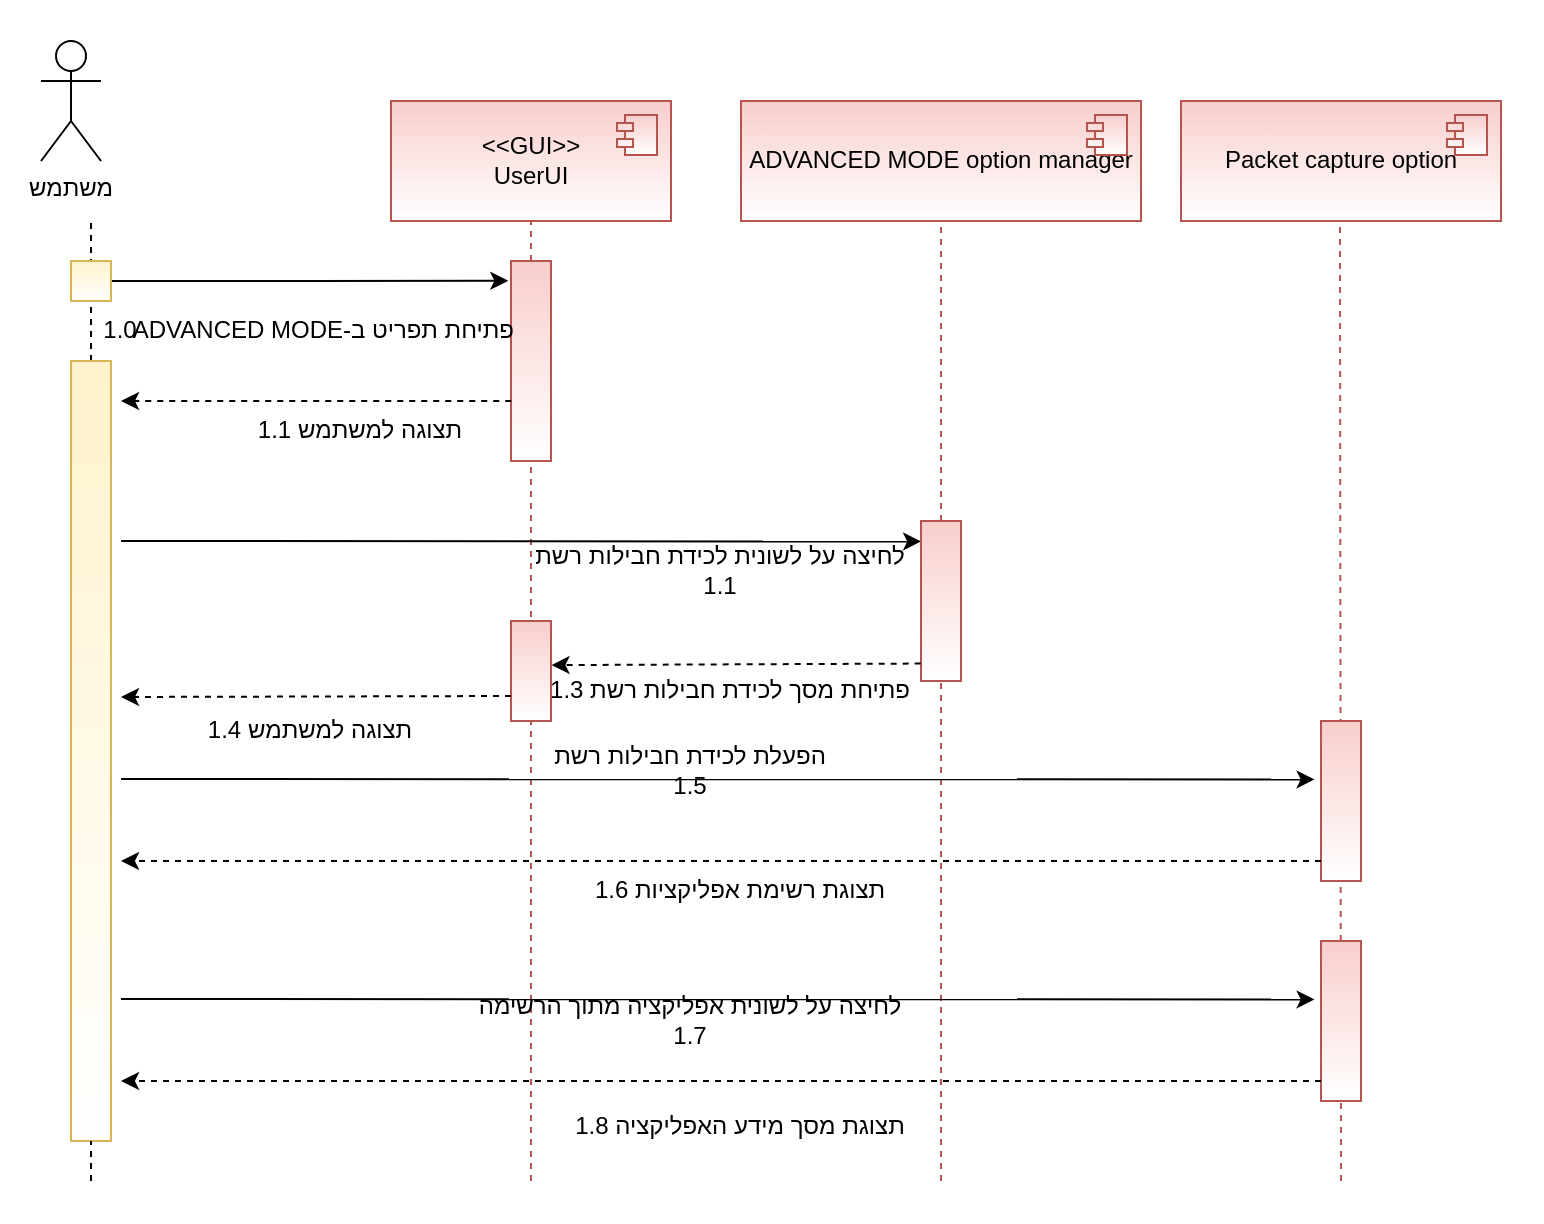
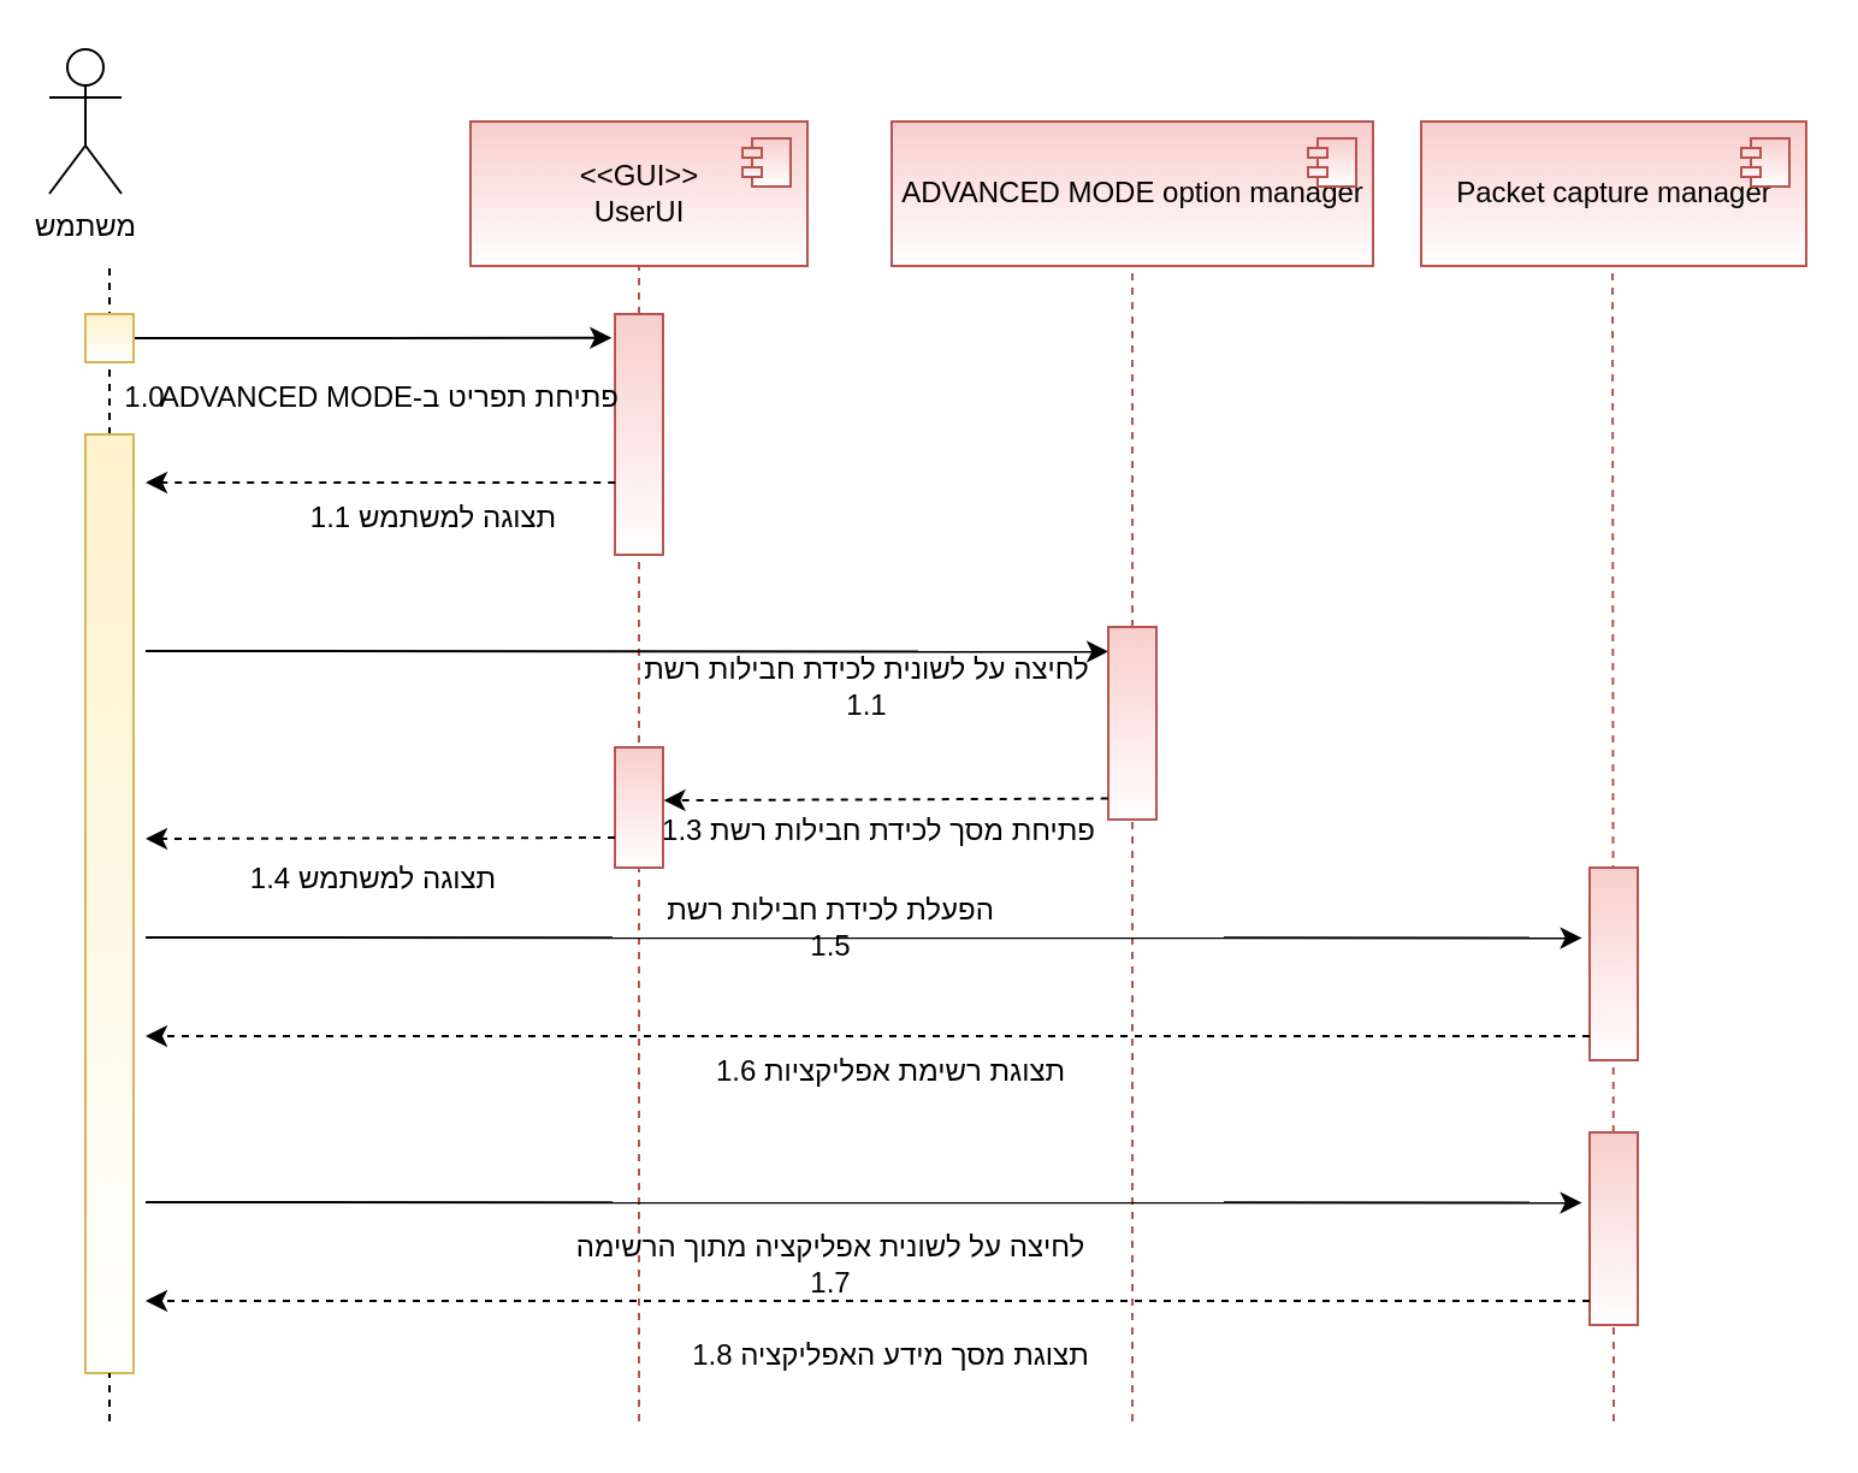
  <mxCell id="0" />
  <mxCell id="1" parent="0" />
  <mxCell id="2" value="משתמש" style="shape=umlActor;verticalLabelPosition=bottom;verticalAlign=top;html=1;outlineConnect=0;gradientColor=#ffffff;" vertex="1" parent="1"><mxGeometry x="20" y="20" width="30" height="60" as="geometry" /></mxCell>
  <mxCell id="3" value="" style="endArrow=none;dashed=1;html=1;rounded=0;startArrow=none;" edge="1" parent="1" source="11"><mxGeometry width="50" height="50" relative="1" as="geometry"><mxPoint x="45" y="490" as="sourcePoint" /><mxPoint x="45" y="110" as="targetPoint" /></mxGeometry></mxCell>
  <mxCell id="4" value="" style="endArrow=none;dashed=1;html=1;rounded=0;entryX=0.5;entryY=1;entryDx=0;entryDy=0;fillColor=#f8cecc;strokeColor=#b85450;startArrow=none;" edge="1" parent="1" source="8"><mxGeometry width="50" height="50" relative="1" as="geometry"><mxPoint x="265" y="500" as="sourcePoint" /><mxPoint x="265" y="110" as="targetPoint" /></mxGeometry></mxCell>
  <mxCell id="5" value="" style="endArrow=none;dashed=1;html=1;rounded=0;entryX=0.5;entryY=1;entryDx=0;entryDy=0;fillColor=#f8cecc;strokeColor=#b85450;startArrow=none;" edge="1" parent="1" source="19"><mxGeometry width="50" height="50" relative="1" as="geometry"><mxPoint x="465" y="510" as="sourcePoint" /><mxPoint x="470" y="110" as="targetPoint" /></mxGeometry></mxCell>
  <mxCell id="6" style="edgeStyle=orthogonalEdgeStyle;rounded=0;orthogonalLoop=1;jettySize=auto;html=1;entryX=-0.067;entryY=0.099;entryDx=0;entryDy=0;entryPerimeter=0;" edge="1" parent="1" source="7" target="8"><mxGeometry relative="1" as="geometry"><mxPoint x="190" y="144" as="targetPoint" /></mxGeometry></mxCell>
  <mxCell id="7" value="" style="rounded=0;whiteSpace=wrap;html=1;fillColor=#fff2cc;strokeColor=#d6b656;gradientColor=#ffffff;" vertex="1" parent="1"><mxGeometry x="35" y="130" width="20" height="20" as="geometry" /></mxCell>
  <mxCell id="8" value="" style="rounded=0;whiteSpace=wrap;html=1;fillColor=#f8cecc;strokeColor=#b85450;gradientColor=#ffffff;" vertex="1" parent="1"><mxGeometry x="255" y="130" width="20" height="100" as="geometry" /></mxCell>
  <mxCell id="9" value="" style="endArrow=none;dashed=1;html=1;rounded=0;entryX=0.5;entryY=1;entryDx=0;entryDy=0;fillColor=#f8cecc;strokeColor=#b85450;" edge="1" parent="1" target="8"><mxGeometry width="50" height="50" relative="1" as="geometry"><mxPoint x="265" y="590" as="sourcePoint" /><mxPoint x="265" y="110" as="targetPoint" /></mxGeometry></mxCell>
  <mxCell id="10" value="פתיחת תפריט ב-ADVANCED MODE&amp;nbsp;" style="text;html=1;strokeColor=none;fillColor=none;align=center;verticalAlign=middle;whiteSpace=wrap;rounded=0;textDirection=rtl;" vertex="1" parent="1"><mxGeometry x="60" y="150" width="200" height="30" as="geometry" /></mxCell>
  <mxCell id="11" value="" style="rounded=0;whiteSpace=wrap;html=1;fillColor=#fff2cc;strokeColor=#d6b656;gradientColor=#ffffff;" vertex="1" parent="1"><mxGeometry x="35" y="180" width="20" height="390" as="geometry" /></mxCell>
  <mxCell id="12" value="" style="endArrow=none;dashed=1;html=1;rounded=0;" edge="1" parent="1" target="11"><mxGeometry width="50" height="50" relative="1" as="geometry"><mxPoint x="45" y="590" as="sourcePoint" /><mxPoint x="45" y="110" as="targetPoint" /></mxGeometry></mxCell>
  <mxCell id="13" value="" style="endArrow=classic;html=1;rounded=0;exitX=0.006;exitY=0.7;exitDx=0;exitDy=0;exitPerimeter=0;dashed=1;" edge="1" parent="1" source="8"><mxGeometry width="50" height="50" relative="1" as="geometry"><mxPoint x="240" y="199" as="sourcePoint" /><mxPoint x="60" y="200" as="targetPoint" /></mxGeometry></mxCell>
  <mxCell id="14" value="תצוגה למשתמש 1.1" style="text;html=1;strokeColor=none;fillColor=none;align=center;verticalAlign=middle;whiteSpace=wrap;rounded=0;textDirection=rtl;" vertex="1" parent="1"><mxGeometry x="125" y="200" width="110" height="30" as="geometry" /></mxCell>
  <mxCell id="15" value="" style="endArrow=classic;html=1;rounded=0;entryX=0.004;entryY=0.128;entryDx=0;entryDy=0;entryPerimeter=0;" edge="1" parent="1" target="19"><mxGeometry width="50" height="50" relative="1" as="geometry"><mxPoint x="60" y="270" as="sourcePoint" /><mxPoint x="455" y="273" as="targetPoint" /></mxGeometry></mxCell>
  <mxCell id="16" value="לחיצה על לשונית לכידת חבילות רשת 1.1" style="text;html=1;strokeColor=none;fillColor=none;align=center;verticalAlign=middle;whiteSpace=wrap;rounded=0;textDirection=rtl;" vertex="1" parent="1"><mxGeometry x="260" y="270" width="200" height="30" as="geometry" /></mxCell>
  <mxCell id="17" value="&lt;span&gt;&amp;lt;&amp;lt;GUI&amp;gt;&amp;gt;&lt;/span&gt;&lt;br&gt;&lt;span&gt;UserUI&lt;/span&gt;" style="html=1;dropTarget=0;fillColor=#f8cecc;strokeColor=#b85450;gradientColor=#ffffff;" vertex="1" parent="1"><mxGeometry x="195" y="50" width="140" height="60" as="geometry" /></mxCell>
  <mxCell id="18" value="" style="shape=module;jettyWidth=8;jettyHeight=4;fillColor=#f8cecc;strokeColor=#b85450;gradientColor=#ffffff;" vertex="1" parent="17"><mxGeometry x="1" width="20" height="20" relative="1" as="geometry"><mxPoint x="-27" y="7" as="offset" /></mxGeometry></mxCell>
  <mxCell id="19" value="" style="rounded=0;whiteSpace=wrap;html=1;fillColor=#f8cecc;strokeColor=#b85450;gradientColor=#ffffff;" vertex="1" parent="1"><mxGeometry x="460" y="260" width="20" height="80" as="geometry" /></mxCell>
  <mxCell id="20" value="" style="endArrow=none;dashed=1;html=1;rounded=0;entryX=0.5;entryY=1;entryDx=0;entryDy=0;fillColor=#f8cecc;strokeColor=#b85450;" edge="1" parent="1" target="19"><mxGeometry width="50" height="50" relative="1" as="geometry"><mxPoint x="470" y="590" as="sourcePoint" /><mxPoint x="465" y="150" as="targetPoint" /></mxGeometry></mxCell>
  <mxCell id="21" value="פתיחת מסך לכידת חבילות רשת 1.3" style="text;html=1;strokeColor=none;fillColor=none;align=center;verticalAlign=middle;whiteSpace=wrap;rounded=0;textDirection=rtl;" vertex="1" parent="1"><mxGeometry x="270" y="330" width="190" height="30" as="geometry" /></mxCell>
  <mxCell id="22" value="" style="rounded=0;whiteSpace=wrap;html=1;fillColor=#f8cecc;strokeColor=#b85450;gradientColor=#ffffff;" vertex="1" parent="1"><mxGeometry x="255" y="310" width="20" height="50" as="geometry" /></mxCell>
  <mxCell id="23" value="תצוגה למשתמש 1.4" style="text;html=1;strokeColor=none;fillColor=none;align=center;verticalAlign=middle;whiteSpace=wrap;rounded=0;textDirection=rtl;" vertex="1" parent="1"><mxGeometry x="100" y="350" width="110" height="30" as="geometry" /></mxCell>
  <mxCell id="24" value="1.0" style="text;html=1;strokeColor=none;fillColor=none;align=center;verticalAlign=middle;whiteSpace=wrap;rounded=0;" vertex="1" parent="1"><mxGeometry x="50" y="150" width="20" height="30" as="geometry" /></mxCell>
  <mxCell id="25" value="" style="endArrow=classic;html=1;rounded=0;exitX=-0.008;exitY=0.891;exitDx=0;exitDy=0;entryX=1.013;entryY=0.441;entryDx=0;entryDy=0;exitPerimeter=0;entryPerimeter=0;dashed=1;" edge="1" parent="1" source="19" target="22"><mxGeometry width="50" height="50" relative="1" as="geometry"><mxPoint x="660" y="372.5" as="sourcePoint" /><mxPoint x="400" y="250" as="targetPoint" /></mxGeometry></mxCell>
  <mxCell id="26" value="" style="endArrow=classic;html=1;rounded=0;exitX=0;exitY=0.75;exitDx=0;exitDy=0;dashed=1;" edge="1" parent="1" source="22"><mxGeometry width="50" height="50" relative="1" as="geometry"><mxPoint x="180" y="310" as="sourcePoint" /><mxPoint x="60" y="348" as="targetPoint" /></mxGeometry></mxCell>
  <mxCell id="27" value="&lt;span&gt;ADVANCED MODE option manager&lt;/span&gt;" style="html=1;dropTarget=0;fillColor=#f8cecc;strokeColor=#b85450;gradientColor=#ffffff;" vertex="1" parent="1"><mxGeometry x="370" y="50" width="200" height="60" as="geometry" /></mxCell>
  <mxCell id="28" value="" style="shape=module;jettyWidth=8;jettyHeight=4;fillColor=#f8cecc;strokeColor=#b85450;gradientColor=#ffffff;" vertex="1" parent="27"><mxGeometry x="1" width="20" height="20" relative="1" as="geometry"><mxPoint x="-27" y="7" as="offset" /></mxGeometry></mxCell>
- <mxCell id="29" value="&lt;span&gt;Packet capture option&lt;/span&gt;" style="html=1;dropTarget=0;fillColor=#f8cecc;strokeColor=#b85450;gradientColor=#ffffff;" vertex="1" parent="1"><mxGeometry x="590" y="50" width="160" height="60" as="geometry" /></mxCell>
+ <mxCell id="29" value="&lt;span&gt;Packet capture manager&lt;/span&gt;" style="html=1;dropTarget=0;fillColor=#f8cecc;strokeColor=#b85450;gradientColor=#ffffff;" vertex="1" parent="1"><mxGeometry x="590" y="50" width="160" height="60" as="geometry" /></mxCell>
  <mxCell id="30" value="" style="shape=module;jettyWidth=8;jettyHeight=4;fillColor=#f8cecc;strokeColor=#b85450;gradientColor=#ffffff;" vertex="1" parent="29"><mxGeometry x="1" width="20" height="20" relative="1" as="geometry"><mxPoint x="-27" y="7" as="offset" /></mxGeometry></mxCell>
  <mxCell id="31" value="" style="endArrow=none;dashed=1;html=1;rounded=0;entryX=0.5;entryY=1;entryDx=0;entryDy=0;fillColor=#f8cecc;strokeColor=#b85450;startArrow=none;" edge="1" parent="1"><mxGeometry width="50" height="50" relative="1" as="geometry"><mxPoint x="670" y="590" as="sourcePoint" /><mxPoint x="669.5" y="110" as="targetPoint" /></mxGeometry></mxCell>
  <mxCell id="32" value="" style="rounded=0;whiteSpace=wrap;html=1;fillColor=#f8cecc;strokeColor=#b85450;gradientColor=#ffffff;" vertex="1" parent="1"><mxGeometry x="660" y="360" width="20" height="80" as="geometry" /></mxCell>
  <mxCell id="33" value="" style="endArrow=classic;html=1;rounded=0;entryX=-0.16;entryY=0.365;entryDx=0;entryDy=0;entryPerimeter=0;" edge="1" parent="1" target="32"><mxGeometry width="50" height="50" relative="1" as="geometry"><mxPoint x="60" y="389" as="sourcePoint" /><mxPoint x="440" y="290" as="targetPoint" /></mxGeometry></mxCell>
  <mxCell id="34" value="הפעלת לכידת חבילות רשת 1.5" style="text;html=1;strokeColor=none;fillColor=none;align=center;verticalAlign=middle;whiteSpace=wrap;rounded=0;textDirection=rtl;" vertex="1" parent="1"><mxGeometry x="270" y="370" width="150" height="30" as="geometry" /></mxCell>
  <mxCell id="35" value="" style="endArrow=classic;html=1;rounded=0;exitX=0;exitY=0.75;exitDx=0;exitDy=0;dashed=1;" edge="1" parent="1"><mxGeometry width="50" height="50" relative="1" as="geometry"><mxPoint x="660" y="430" as="sourcePoint" /><mxPoint x="60" y="430" as="targetPoint" /></mxGeometry></mxCell>
  <mxCell id="36" value="תצוגת רשימת אפליקציות 1.6" style="text;html=1;strokeColor=none;fillColor=none;align=center;verticalAlign=middle;whiteSpace=wrap;rounded=0;textDirection=rtl;" vertex="1" parent="1"><mxGeometry x="275" y="430" width="190" height="30" as="geometry" /></mxCell>
  <mxCell id="37" value="" style="rounded=0;whiteSpace=wrap;html=1;fillColor=#f8cecc;strokeColor=#b85450;gradientColor=#ffffff;" vertex="1" parent="1"><mxGeometry x="660" y="470" width="20" height="80" as="geometry" /></mxCell>
  <mxCell id="38" value="" style="endArrow=classic;html=1;rounded=0;entryX=-0.16;entryY=0.365;entryDx=0;entryDy=0;entryPerimeter=0;" edge="1" parent="1" target="37"><mxGeometry width="50" height="50" relative="1" as="geometry"><mxPoint x="60" y="499" as="sourcePoint" /><mxPoint x="440" y="400" as="targetPoint" /></mxGeometry></mxCell>
  <mxCell id="39" value="" style="endArrow=classic;html=1;rounded=0;exitX=0;exitY=0.75;exitDx=0;exitDy=0;dashed=1;" edge="1" parent="1"><mxGeometry width="50" height="50" relative="1" as="geometry"><mxPoint x="660" y="540" as="sourcePoint" /><mxPoint x="60" y="540" as="targetPoint" /></mxGeometry></mxCell>
- <mxCell id="40" value="לחיצה על לשונית אפליקציה מתוך הרשימה 1.7" style="text;html=1;strokeColor=none;fillColor=none;align=center;verticalAlign=middle;whiteSpace=wrap;rounded=0;textDirection=rtl;" vertex="1" parent="1"><mxGeometry x="235" y="495" width="220" height="30" as="geometry" /></mxCell>
+ <mxCell id="40" value="לחיצה על לשונית אפליקציה מתוך הרשימה 1.7" style="text;html=1;strokeColor=none;fillColor=none;align=center;verticalAlign=middle;whiteSpace=wrap;rounded=0;textDirection=rtl;" vertex="1" parent="1"><mxGeometry x="235" y="510" width="220" height="30" as="geometry" /></mxCell>
  <mxCell id="41" value="תצוגת מסך מידע האפליקציה 1.8" style="text;html=1;strokeColor=none;fillColor=none;align=center;verticalAlign=middle;whiteSpace=wrap;rounded=0;textDirection=rtl;" vertex="1" parent="1"><mxGeometry x="275" y="548" width="190" height="30" as="geometry" /></mxCell>
